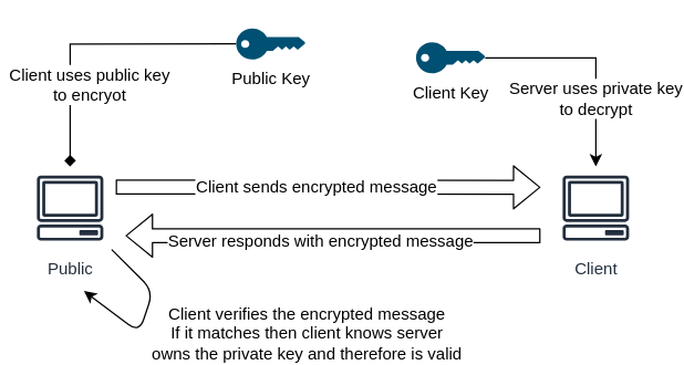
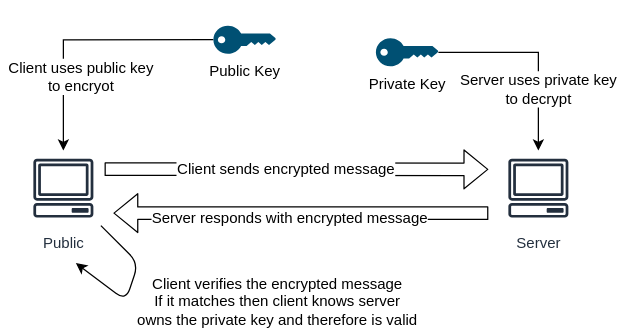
  <mxCell id="0" />
  <mxCell id="1" parent="0" />
  <mxCell id="2" value="Public" style="outlineConnect=0;fontColor=#232F3E;gradientColor=none;strokeColor=#232F3E;fillColor=#ffffff;dashed=0;verticalLabelPosition=bottom;verticalAlign=top;align=center;html=1;fontSize=12;fontStyle=0;aspect=fixed;shape=mxgraph.aws4.resourceIcon;resIcon=mxgraph.aws4.client;" vertex="1" parent="1"><mxGeometry x="20" y="120" width="60" height="60" as="geometry" /></mxCell>
- <mxCell id="3" value="Client" style="outlineConnect=0;fontColor=#232F3E;gradientColor=none;strokeColor=#232F3E;fillColor=#ffffff;dashed=0;verticalLabelPosition=bottom;verticalAlign=top;align=center;html=1;fontSize=12;fontStyle=0;aspect=fixed;shape=mxgraph.aws4.resourceIcon;resIcon=mxgraph.aws4.client;" vertex="1" parent="1"><mxGeometry x="400" y="120" width="60" height="60" as="geometry" /></mxCell>
- <mxCell id="4" style="edgeStyle=orthogonalEdgeStyle;rounded=0;orthogonalLoop=1;jettySize=auto;html=1;exitX=0;exitY=0.5;exitDx=0;exitDy=0;exitPerimeter=0;endArrow=diamond;" edge="1" parent="1" source="6" target="2"><mxGeometry relative="1" as="geometry" /></mxCell>
+ <mxCell id="3" value="Server" style="outlineConnect=0;fontColor=#232F3E;gradientColor=none;strokeColor=#232F3E;fillColor=#ffffff;dashed=0;verticalLabelPosition=bottom;verticalAlign=top;align=center;html=1;fontSize=12;fontStyle=0;aspect=fixed;shape=mxgraph.aws4.resourceIcon;resIcon=mxgraph.aws4.client;" vertex="1" parent="1"><mxGeometry x="400" y="120" width="60" height="60" as="geometry" /></mxCell>
+ <mxCell id="4" style="edgeStyle=orthogonalEdgeStyle;rounded=0;orthogonalLoop=1;jettySize=auto;html=1;exitX=0;exitY=0.5;exitDx=0;exitDy=0;exitPerimeter=0;" edge="1" parent="1" source="6" target="2"><mxGeometry relative="1" as="geometry" /></mxCell>
  <mxCell id="5" value="Client uses public key&lt;br&gt;to encryot" style="text;html=1;align=center;verticalAlign=middle;resizable=0;points=[];labelBackgroundColor=#ffffff;" vertex="1" connectable="0" parent="4"><mxGeometry x="-0.146" y="1" relative="1" as="geometry"><mxPoint x="-17.58" y="27.95" as="offset" /></mxGeometry></mxCell>
  <mxCell id="6" value="Public Key" style="points=[[0,0.5,0],[0.24,0,0],[0.5,0.28,0],[0.995,0.475,0],[0.5,0.72,0],[0.24,1,0]];verticalLabelPosition=bottom;html=1;verticalAlign=top;aspect=fixed;align=center;pointerEvents=1;shape=mxgraph.cisco19.key;fillColor=#005073;strokeColor=none;" vertex="1" parent="1"><mxGeometry x="170" y="20" width="50" height="22.5" as="geometry" /></mxCell>
  <mxCell id="7" value="" style="shape=flexArrow;endArrow=classic;html=1;exitX=1.049;exitY=0.247;exitDx=0;exitDy=0;exitPerimeter=0;" edge="1" parent="1" source="2"><mxGeometry width="50" height="50" relative="1" as="geometry"><mxPoint x="20" y="270" as="sourcePoint" /><mxPoint x="390" y="135" as="targetPoint" /></mxGeometry></mxCell>
  <mxCell id="8" value="Client sends encrypted message" style="text;html=1;align=center;verticalAlign=middle;resizable=0;points=[];labelBackgroundColor=#ffffff;" vertex="1" connectable="0" parent="7"><mxGeometry x="-0.137" y="-2" relative="1" as="geometry"><mxPoint x="12.07" y="-2" as="offset" /></mxGeometry></mxCell>
  <mxCell id="9" value="" style="shape=flexArrow;endArrow=classic;html=1;" edge="1" parent="1"><mxGeometry width="50" height="50" relative="1" as="geometry"><mxPoint x="390" y="170" as="sourcePoint" /><mxPoint x="90" y="170" as="targetPoint" /></mxGeometry></mxCell>
  <mxCell id="10" value="Server responds with encrypted message" style="text;html=1;align=center;verticalAlign=middle;resizable=0;points=[];labelBackgroundColor=#ffffff;" vertex="1" connectable="0" parent="9"><mxGeometry x="0.068" y="3" relative="1" as="geometry"><mxPoint as="offset" /></mxGeometry></mxCell>
  <mxCell id="11" style="edgeStyle=orthogonalEdgeStyle;rounded=0;orthogonalLoop=1;jettySize=auto;html=1;" edge="1" parent="1" source="13" target="3"><mxGeometry relative="1" as="geometry" /></mxCell>
  <mxCell id="12" value="Server uses private key&lt;br&gt;to decrypt" style="text;html=1;align=center;verticalAlign=middle;resizable=0;points=[];labelBackgroundColor=#ffffff;" vertex="1" connectable="0" parent="11"><mxGeometry x="-0.125" relative="1" as="geometry"><mxPoint x="10.34" y="29" as="offset" /></mxGeometry></mxCell>
- <mxCell id="13" value="Client Key" style="points=[[0,0.5,0],[0.24,0,0],[0.5,0.28,0],[0.995,0.475,0],[0.5,0.72,0],[0.24,1,0]];verticalLabelPosition=bottom;html=1;verticalAlign=top;aspect=fixed;align=center;pointerEvents=1;shape=mxgraph.cisco19.key;fillColor=#005073;strokeColor=none;" vertex="1" parent="1"><mxGeometry x="300" y="30" width="50" height="22.5" as="geometry" /></mxCell>
+ <mxCell id="13" value="Private Key" style="points=[[0,0.5,0],[0.24,0,0],[0.5,0.28,0],[0.995,0.475,0],[0.5,0.72,0],[0.24,1,0]];verticalLabelPosition=bottom;html=1;verticalAlign=top;aspect=fixed;align=center;pointerEvents=1;shape=mxgraph.cisco19.key;fillColor=#005073;strokeColor=none;" vertex="1" parent="1"><mxGeometry x="300" y="30" width="50" height="22.5" as="geometry" /></mxCell>
  <mxCell id="14" value="" style="endArrow=classic;html=1;" edge="1" parent="1" source="2"><mxGeometry width="50" height="50" relative="1" as="geometry"><mxPoint x="80" y="180" as="sourcePoint" /><mxPoint x="60" y="210" as="targetPoint" /><Array as="points"><mxPoint x="110" y="210" /><mxPoint x="100" y="240" /></Array></mxGeometry></mxCell>
  <mxCell id="15" value="Client verifies the encrypted message&lt;br&gt;If it matches then client knows server&lt;br&gt;owns the private key and therefore is valid" style="text;html=1;align=center;verticalAlign=middle;resizable=0;points=[];labelBackgroundColor=#ffffff;" vertex="1" connectable="0" parent="1"><mxGeometry x="220" y="240" as="geometry"><mxPoint as="offset" /></mxGeometry></mxCell>
